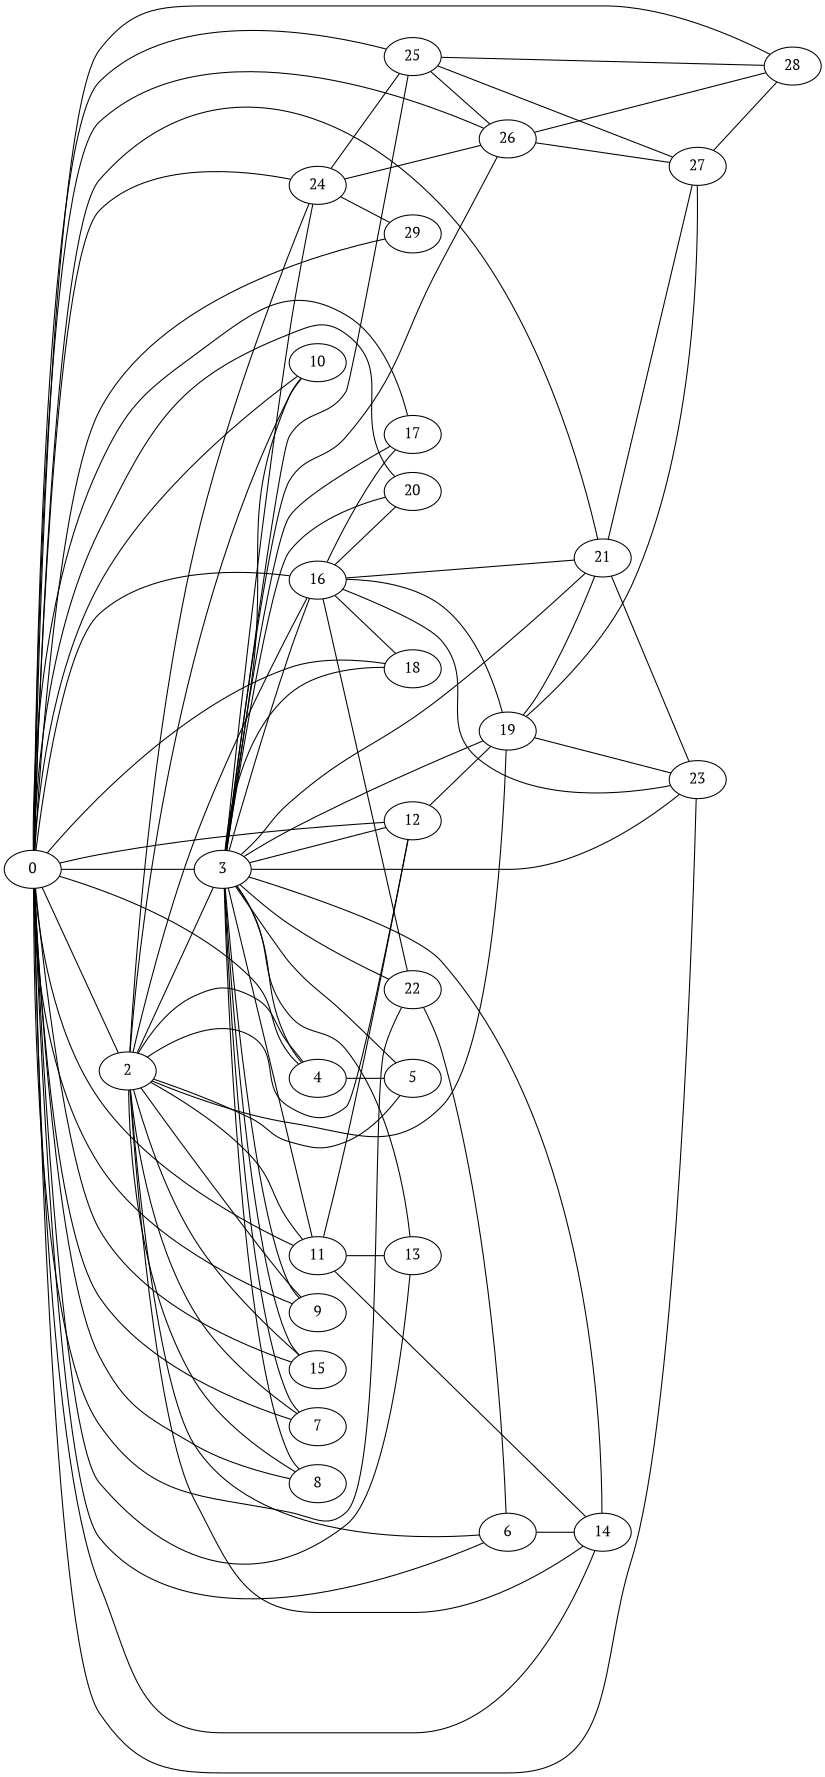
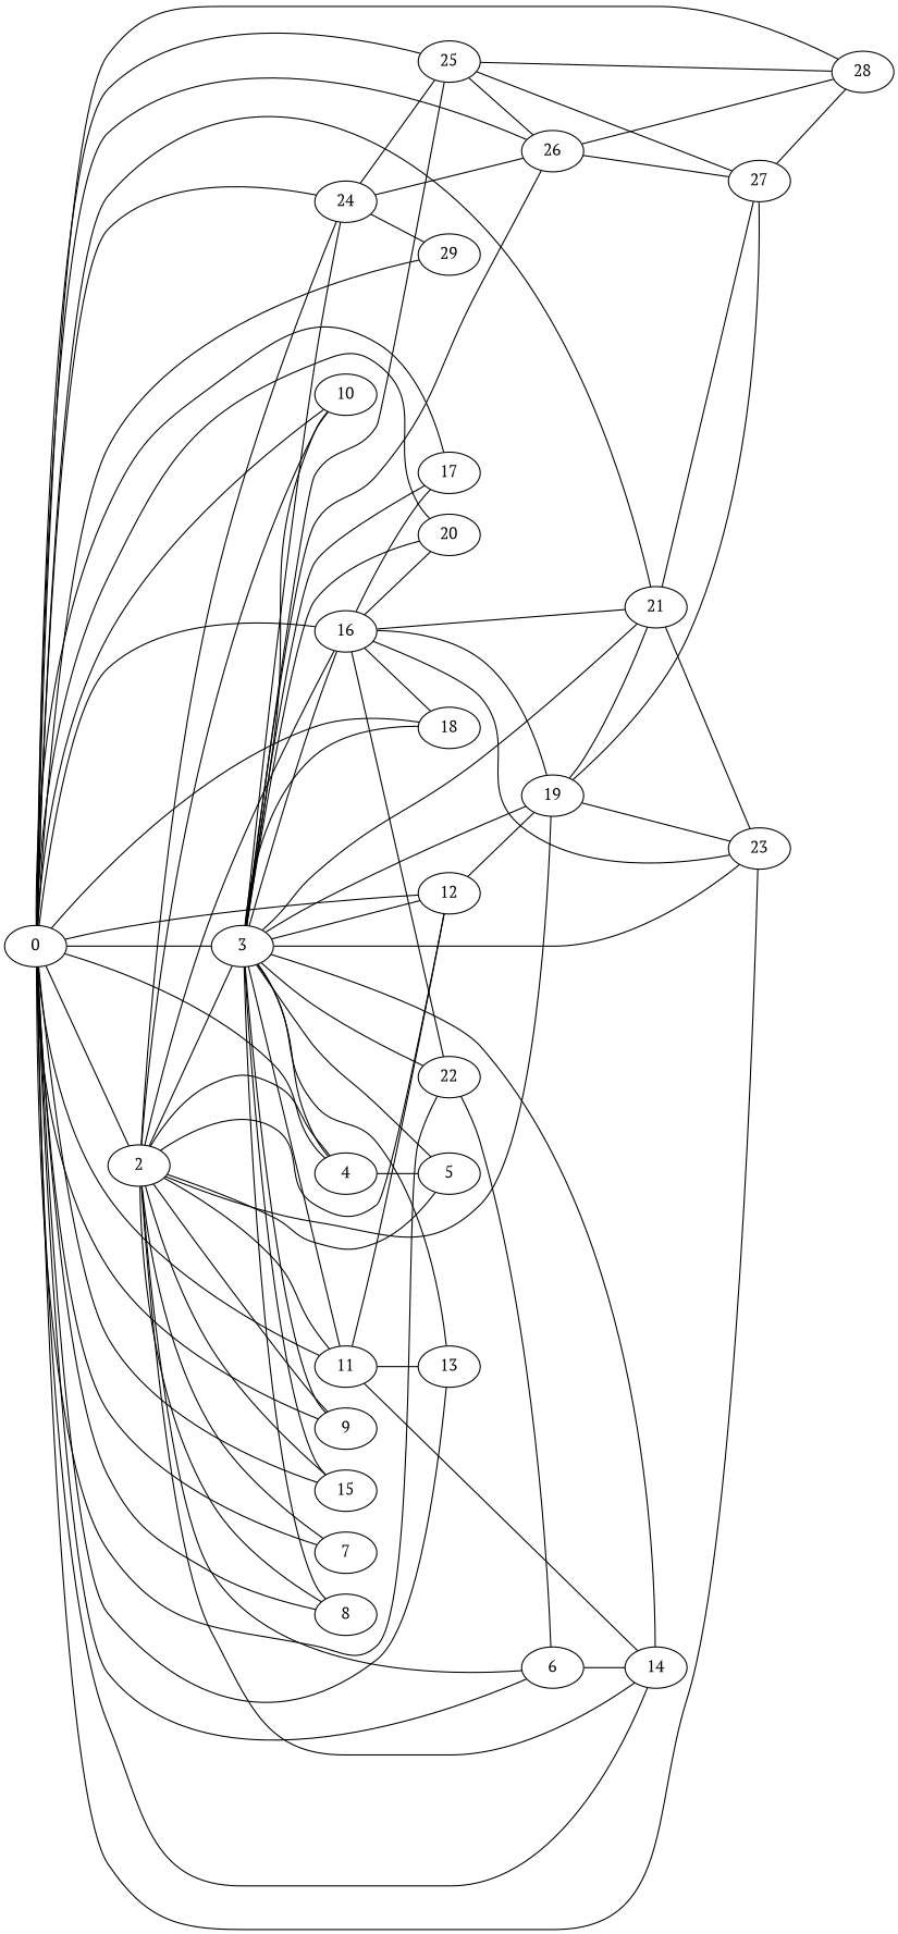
  graph {
    fontname="PT Serif"
    rankdir=LR
    node [fontname="PT Serif"]
    edge [fontname="PT Serif"]
    0
    4
    10
    2
    11
    3
    6
    7
    8
    9
    12
    13
    14
    15
    16
    17
    18
    20
    21
    22
    23
    24
    25
    26
    29
    28
    5
    19
    27
    0 -- 4
    0 -- 10
    0 -- 2
    0 -- 11
    0 -- 3
    0 -- 6
    0 -- 7
    0 -- 8
    0 -- 9
    0 -- 12
    0 -- 13
    0 -- 14
    0 -- 15
    0 -- 16
    0 -- 17
    0 -- 18
    0 -- 20
    0 -- 21
    0 -- 22
    0 -- 23
    0 -- 24
    0 -- 25
    0 -- 26
    0 -- 29
    0 -- 28
    4 -- 5
    2 -- 4
    2 -- 10
    2 -- 11
    2 -- 3
    2 -- 6
    2 -- 7
    2 -- 8
    2 -- 9
    2 -- 12
    2 -- 14
    2 -- 15
    2 -- 16
    2 -- 24
    2 -- 5
    2 -- 19
    11 -- 12
    11 -- 13
    11 -- 14
    3 -- 4
    3 -- 10
    3 -- 11
-   3 -- 7
    3 -- 8
    3 -- 9
    3 -- 12
    3 -- 13
    3 -- 14
    3 -- 15
    3 -- 16
    3 -- 17
    3 -- 18
    3 -- 20
    3 -- 21
    3 -- 22
    3 -- 23
    3 -- 24
    3 -- 25
    3 -- 26
    3 -- 5
    3 -- 19
    6 -- 14
    12 -- 19
    16 -- 17
    16 -- 18
    16 -- 20
    16 -- 21
    16 -- 22
    16 -- 23
    16 -- 19
    21 -- 23
    21 -- 27
    22 -- 6
    24 -- 25
    24 -- 26
    24 -- 29
    25 -- 26
    25 -- 28
    25 -- 27
    26 -- 28
    26 -- 27
    19 -- 21
    19 -- 23
    19 -- 27
    27 -- 28
  }
